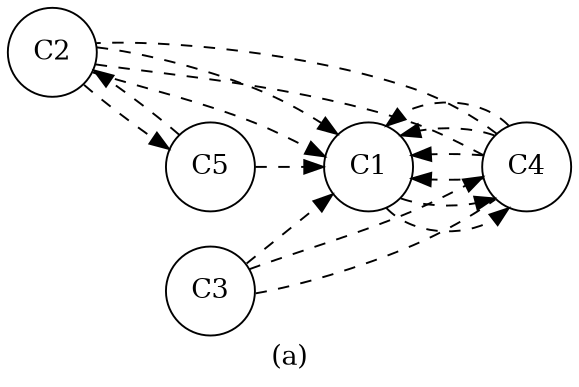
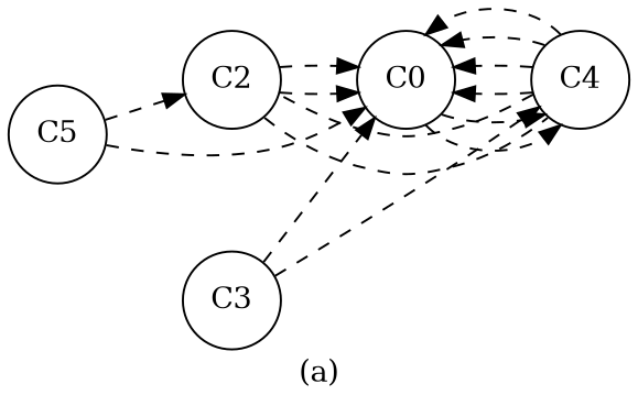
  digraph {
    label="(a)"
    labelloc=b
    ordering=out
    rankdir=LR
    node [shape=circle]
    edge [style=dashed]
    C2
-   C1
+   C1 [label=C0]
    C4
    C5
    C3
    C2 -> C1
    C2 -> C1
    C2 -> C4 [dir=none]
-   C2 -> C5
    C1 -> C4
    C1 -> C4
    C4 -> C2 [dir=none]
    C4 -> C1
    C4 -> C1
    C4 -> C1
    C4 -> C1
    C5 -> C2
    C5 -> C1
    C3 -> C1
-   C3 -> C4 [dir=none]
    C3 -> C4
  }
